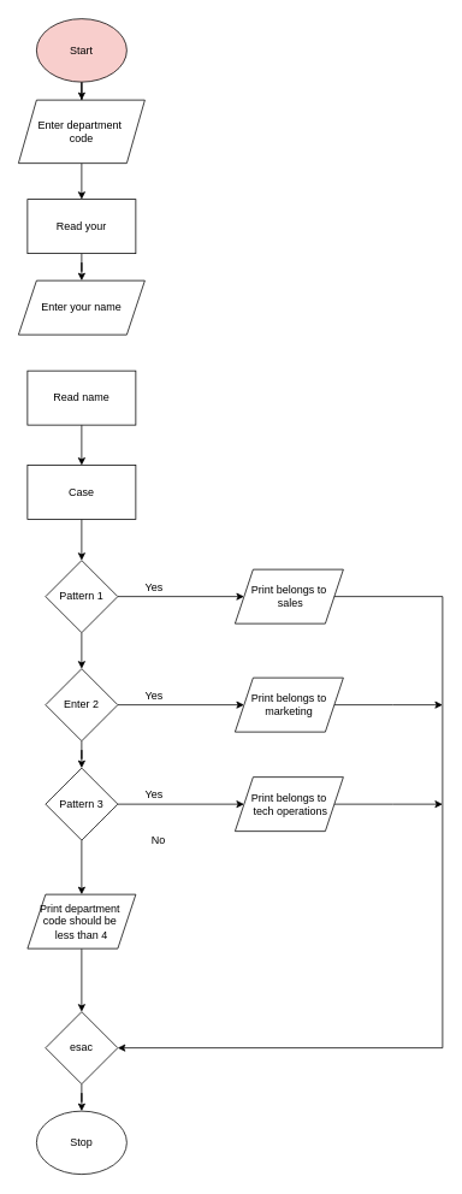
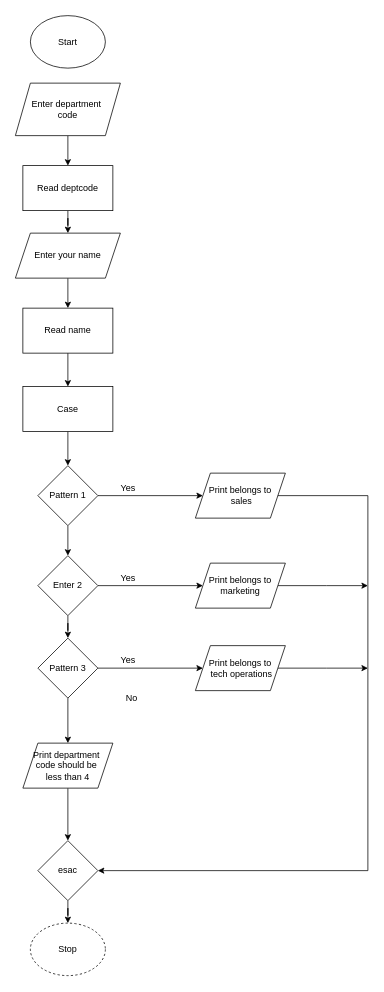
  <mxCell id="0" />
  <mxCell id="1" parent="0" />
- <mxCell id="2" value="" style="edgeStyle=orthogonalEdgeStyle;rounded=0;orthogonalLoop=1;jettySize=auto;html=1;" parent="1" source="3" target="5" edge="1"><mxGeometry relative="1" as="geometry" /></mxCell>
- <mxCell id="3" value="Start" style="ellipse;whiteSpace=wrap;html=1;fillColor=#f8cecc;" parent="1" vertex="1"><mxGeometry x="40" y="20" width="100" height="70" as="geometry" /></mxCell>
+ <mxCell id="3" value="Start" style="ellipse;whiteSpace=wrap;html=1;" parent="1" vertex="1"><mxGeometry x="40" y="20" width="100" height="70" as="geometry" /></mxCell>
  <mxCell id="4" value="" style="edgeStyle=orthogonalEdgeStyle;rounded=0;orthogonalLoop=1;jettySize=auto;html=1;" parent="1" source="5" target="7" edge="1"><mxGeometry relative="1" as="geometry" /></mxCell>
  <mxCell id="5" value="Enter department&amp;nbsp;&lt;br&gt;code" style="shape=parallelogram;perimeter=parallelogramPerimeter;whiteSpace=wrap;html=1;fixedSize=1;" parent="1" vertex="1"><mxGeometry x="20" y="110" width="140" height="70" as="geometry" /></mxCell>
  <mxCell id="6" value="" style="edgeStyle=orthogonalEdgeStyle;rounded=0;orthogonalLoop=1;jettySize=auto;html=1;" parent="1" source="7" target="9" edge="1"><mxGeometry relative="1" as="geometry" /></mxCell>
- <mxCell id="7" value="Read your" style="rounded=0;whiteSpace=wrap;html=1;" parent="1" vertex="1"><mxGeometry x="30" y="220" width="120" height="60" as="geometry" /></mxCell>
+ <mxCell id="7" value="Read deptcode" style="rounded=0;whiteSpace=wrap;html=1;" parent="1" vertex="1"><mxGeometry x="30" y="220" width="120" height="60" as="geometry" /></mxCell>
+ <mxCell id="8" value="" style="edgeStyle=orthogonalEdgeStyle;rounded=0;orthogonalLoop=1;jettySize=auto;html=1;" parent="1" source="9" target="11" edge="1"><mxGeometry relative="1" as="geometry" /></mxCell>
  <mxCell id="9" value="Enter your name" style="shape=parallelogram;perimeter=parallelogramPerimeter;whiteSpace=wrap;html=1;fixedSize=1;" parent="1" vertex="1"><mxGeometry x="20" y="310" width="140" height="60" as="geometry" /></mxCell>
  <mxCell id="10" value="" style="edgeStyle=orthogonalEdgeStyle;rounded=0;orthogonalLoop=1;jettySize=auto;html=1;" parent="1" source="11" target="13" edge="1"><mxGeometry relative="1" as="geometry" /></mxCell>
  <mxCell id="11" value="Read name" style="rounded=0;whiteSpace=wrap;html=1;" parent="1" vertex="1"><mxGeometry x="30" y="410" width="120" height="60" as="geometry" /></mxCell>
  <mxCell id="12" value="" style="edgeStyle=orthogonalEdgeStyle;rounded=0;orthogonalLoop=1;jettySize=auto;html=1;" parent="1" source="13" target="16" edge="1"><mxGeometry relative="1" as="geometry" /></mxCell>
  <mxCell id="13" value="Case" style="rounded=0;whiteSpace=wrap;html=1;" parent="1" vertex="1"><mxGeometry x="30" y="514.5" width="120" height="60" as="geometry" /></mxCell>
  <mxCell id="14" value="" style="edgeStyle=orthogonalEdgeStyle;rounded=0;orthogonalLoop=1;jettySize=auto;html=1;" parent="1" source="16" target="19" edge="1"><mxGeometry relative="1" as="geometry" /></mxCell>
  <mxCell id="15" style="edgeStyle=orthogonalEdgeStyle;rounded=0;orthogonalLoop=1;jettySize=auto;html=1;exitX=1;exitY=0.5;exitDx=0;exitDy=0;entryX=0;entryY=0.5;entryDx=0;entryDy=0;" edge="1" parent="1" source="16" target="23"><mxGeometry relative="1" as="geometry"><mxPoint x="250" y="660" as="targetPoint" /></mxGeometry></mxCell>
  <mxCell id="16" value="Pattern 1" style="rhombus;whiteSpace=wrap;html=1;" parent="1" vertex="1"><mxGeometry x="50" y="620" width="80" height="80" as="geometry" /></mxCell>
  <mxCell id="17" value="" style="edgeStyle=orthogonalEdgeStyle;rounded=0;orthogonalLoop=1;jettySize=auto;html=1;" parent="1" source="19" target="22" edge="1"><mxGeometry relative="1" as="geometry" /></mxCell>
  <mxCell id="18" style="edgeStyle=orthogonalEdgeStyle;rounded=0;orthogonalLoop=1;jettySize=auto;html=1;exitX=1;exitY=0.5;exitDx=0;exitDy=0;entryX=0;entryY=0.5;entryDx=0;entryDy=0;" edge="1" parent="1" source="19" target="25"><mxGeometry relative="1" as="geometry"><mxPoint x="260" y="780" as="targetPoint" /></mxGeometry></mxCell>
  <mxCell id="19" value="Enter 2" style="rhombus;whiteSpace=wrap;html=1;" parent="1" vertex="1"><mxGeometry x="50" y="740" width="80" height="80" as="geometry" /></mxCell>
  <mxCell id="20" style="edgeStyle=orthogonalEdgeStyle;rounded=0;orthogonalLoop=1;jettySize=auto;html=1;exitX=1;exitY=0.5;exitDx=0;exitDy=0;entryX=0;entryY=0.5;entryDx=0;entryDy=0;" edge="1" parent="1" source="22" target="27"><mxGeometry relative="1" as="geometry"><mxPoint x="260" y="890" as="targetPoint" /></mxGeometry></mxCell>
  <mxCell id="21" value="" style="edgeStyle=orthogonalEdgeStyle;rounded=0;orthogonalLoop=1;jettySize=auto;html=1;" edge="1" parent="1" source="22" target="37"><mxGeometry relative="1" as="geometry" /></mxCell>
  <mxCell id="22" value="Pattern 3" style="rhombus;whiteSpace=wrap;html=1;" parent="1" vertex="1"><mxGeometry x="50" y="850" width="80" height="80" as="geometry" /></mxCell>
  <mxCell id="23" value="Print belongs to&lt;br&gt;&amp;nbsp;sales" style="shape=parallelogram;perimeter=parallelogramPerimeter;whiteSpace=wrap;html=1;fixedSize=1;" vertex="1" parent="1"><mxGeometry x="260" y="630" width="120" height="60" as="geometry" /></mxCell>
  <mxCell id="24" style="edgeStyle=orthogonalEdgeStyle;rounded=0;orthogonalLoop=1;jettySize=auto;html=1;" edge="1" parent="1" source="25"><mxGeometry relative="1" as="geometry"><mxPoint x="490" y="780" as="targetPoint" /></mxGeometry></mxCell>
  <mxCell id="25" value="Print belongs to&lt;br&gt;marketing" style="shape=parallelogram;perimeter=parallelogramPerimeter;whiteSpace=wrap;html=1;fixedSize=1;" vertex="1" parent="1"><mxGeometry x="260" y="750" width="120" height="60" as="geometry" /></mxCell>
  <mxCell id="26" style="edgeStyle=orthogonalEdgeStyle;rounded=0;orthogonalLoop=1;jettySize=auto;html=1;" edge="1" parent="1" source="27"><mxGeometry relative="1" as="geometry"><mxPoint x="490" y="890" as="targetPoint" /></mxGeometry></mxCell>
  <mxCell id="27" value="Print belongs to&lt;br&gt;&amp;nbsp;tech operations" style="shape=parallelogram;perimeter=parallelogramPerimeter;whiteSpace=wrap;html=1;fixedSize=1;" vertex="1" parent="1"><mxGeometry x="260" y="860" width="120" height="60" as="geometry" /></mxCell>
  <mxCell id="28" style="edgeStyle=orthogonalEdgeStyle;rounded=0;orthogonalLoop=1;jettySize=auto;html=1;exitX=1;exitY=0.5;exitDx=0;exitDy=0;" edge="1" parent="1" source="23" target="30"><mxGeometry relative="1" as="geometry"><Array as="points"><mxPoint x="490" y="660" /><mxPoint x="490" y="1160" /></Array></mxGeometry></mxCell>
  <mxCell id="29" value="" style="edgeStyle=orthogonalEdgeStyle;rounded=0;orthogonalLoop=1;jettySize=auto;html=1;" edge="1" parent="1" source="30" target="34"><mxGeometry relative="1" as="geometry" /></mxCell>
  <mxCell id="30" value="esac" style="rhombus;whiteSpace=wrap;html=1;" vertex="1" parent="1"><mxGeometry x="50" y="1120" width="80" height="80" as="geometry" /></mxCell>
  <mxCell id="31" value="Yes" style="text;html=1;align=center;verticalAlign=middle;resizable=0;points=[];autosize=1;strokeColor=none;" vertex="1" parent="1"><mxGeometry x="150" y="640" width="40" height="20" as="geometry" /></mxCell>
  <mxCell id="32" value="Yes" style="text;html=1;align=center;verticalAlign=middle;resizable=0;points=[];autosize=1;strokeColor=none;" vertex="1" parent="1"><mxGeometry x="150" y="760" width="40" height="20" as="geometry" /></mxCell>
  <mxCell id="33" value="Yes" style="text;html=1;align=center;verticalAlign=middle;resizable=0;points=[];autosize=1;strokeColor=none;" vertex="1" parent="1"><mxGeometry x="150" y="870" width="40" height="20" as="geometry" /></mxCell>
- <mxCell id="34" value="Stop" style="ellipse;whiteSpace=wrap;html=1;" vertex="1" parent="1"><mxGeometry x="40" y="1230" width="100" height="70" as="geometry" /></mxCell>
+ <mxCell id="34" value="Stop" style="ellipse;whiteSpace=wrap;html=1;dashed=1;" vertex="1" parent="1"><mxGeometry x="40" y="1230" width="100" height="70" as="geometry" /></mxCell>
  <mxCell id="35" value="No" style="text;html=1;align=center;verticalAlign=middle;resizable=0;points=[];autosize=1;strokeColor=none;" vertex="1" parent="1"><mxGeometry x="160" y="920" width="30" height="20" as="geometry" /></mxCell>
  <mxCell id="36" value="" style="edgeStyle=orthogonalEdgeStyle;rounded=0;orthogonalLoop=1;jettySize=auto;html=1;" edge="1" parent="1" source="37" target="30"><mxGeometry relative="1" as="geometry" /></mxCell>
  <mxCell id="37" value="Print department&amp;nbsp;&lt;br&gt;code should be&amp;nbsp;&lt;br&gt;less than 4" style="shape=parallelogram;perimeter=parallelogramPerimeter;whiteSpace=wrap;html=1;fixedSize=1;" vertex="1" parent="1"><mxGeometry x="30" y="990" width="120" height="60" as="geometry" /></mxCell>
